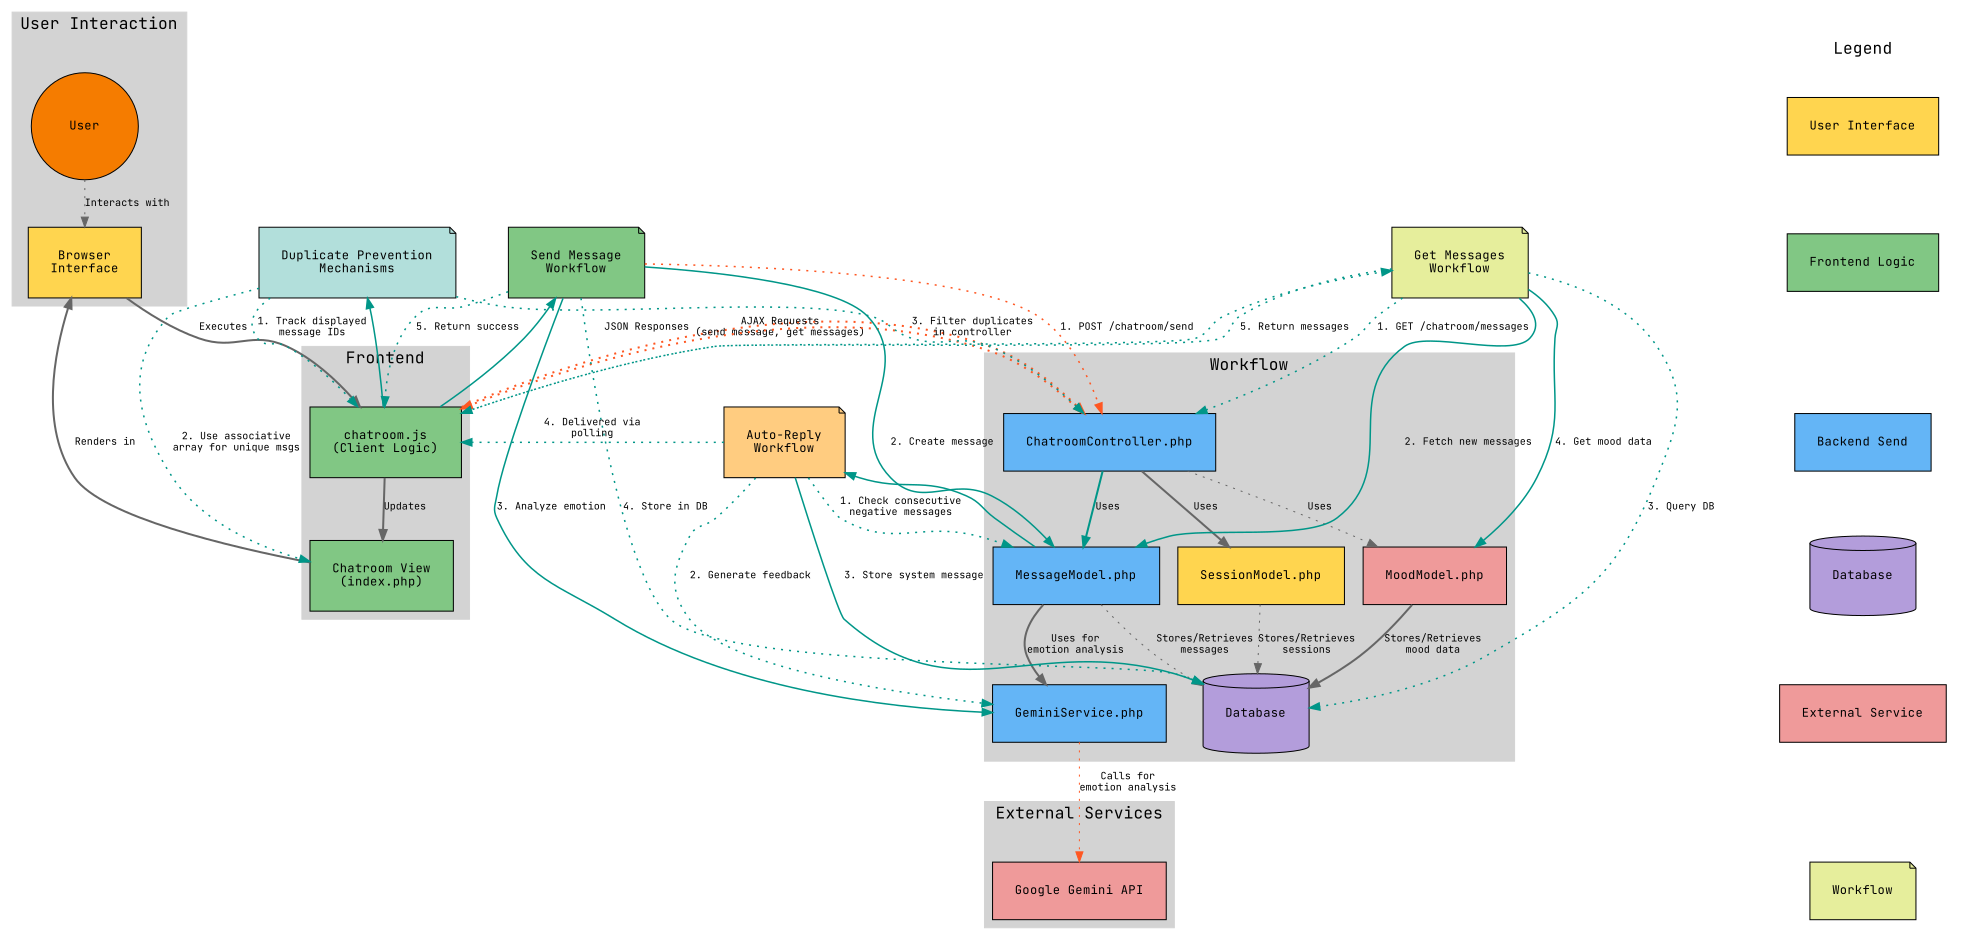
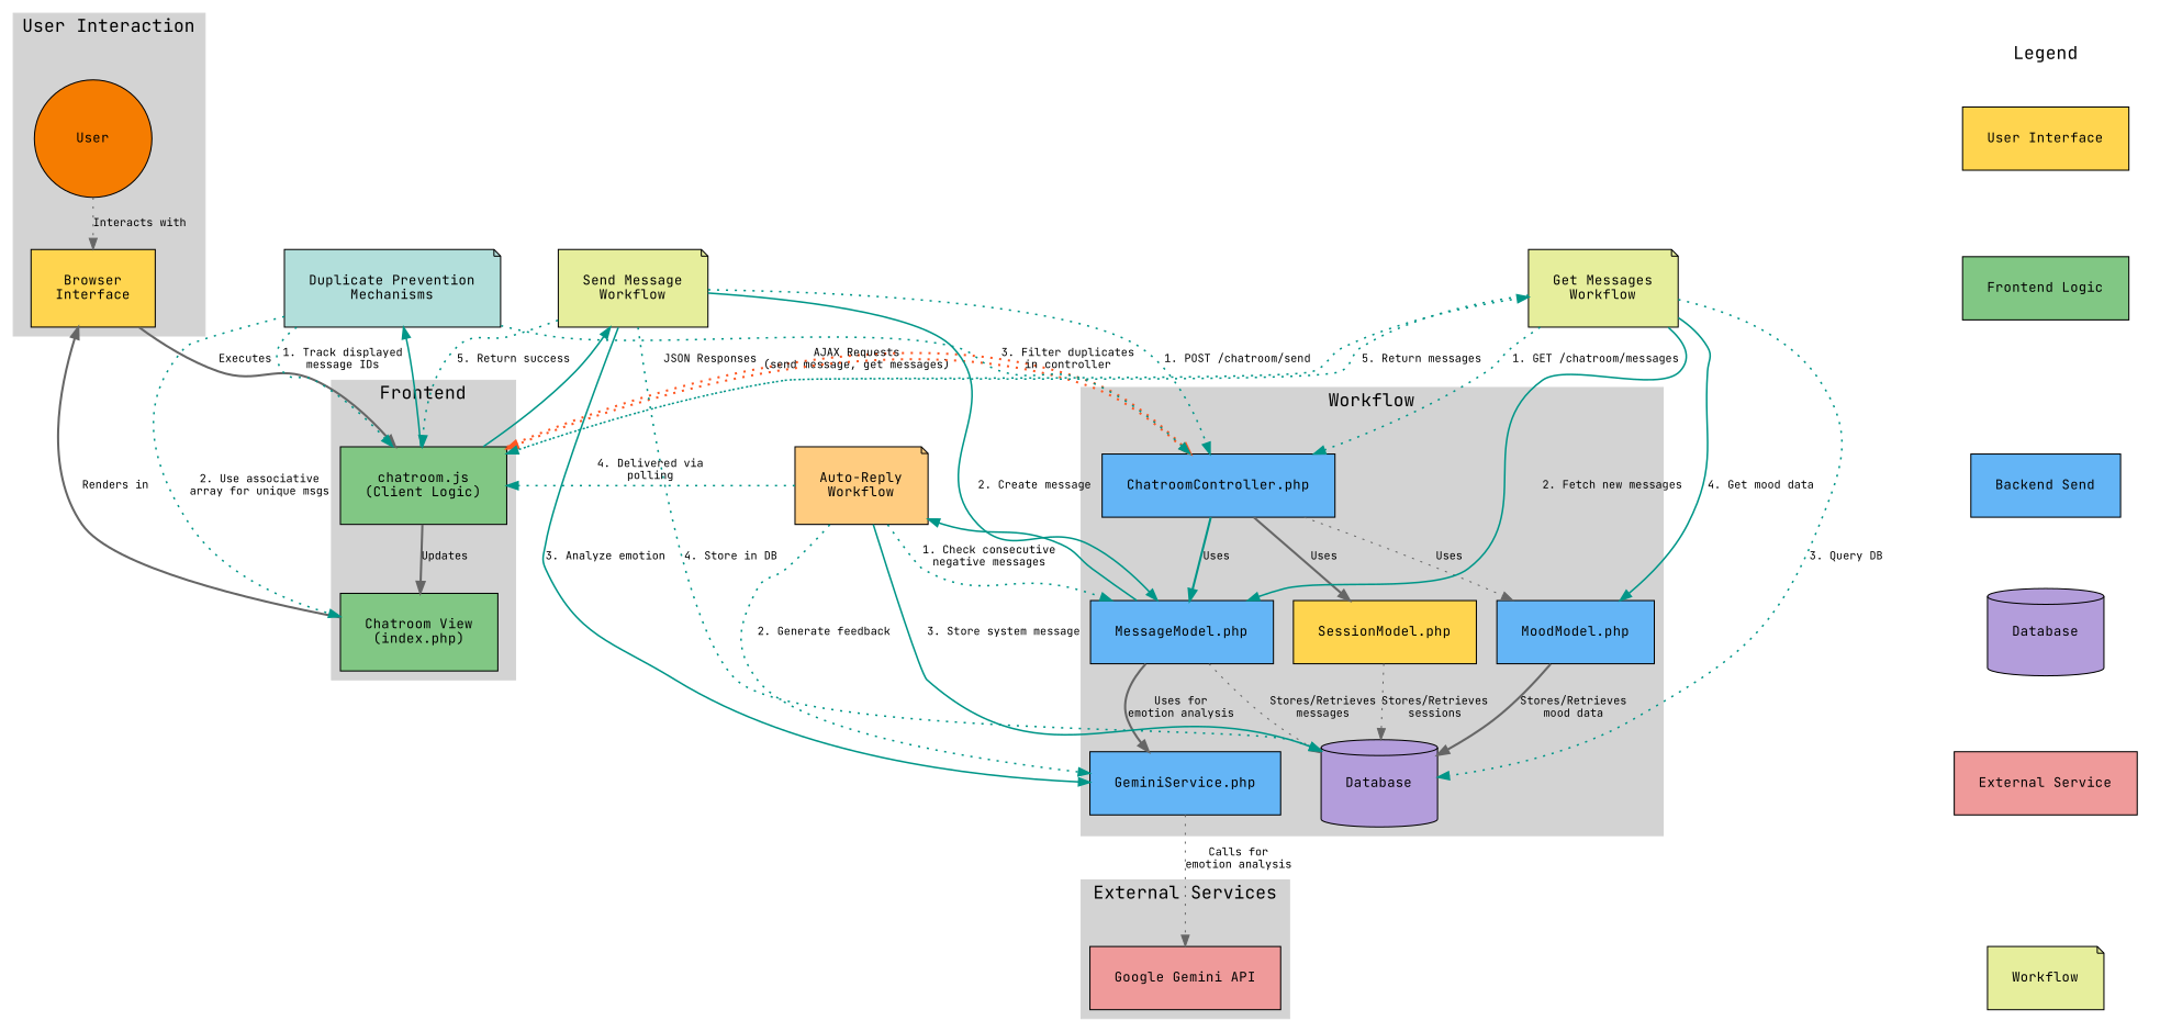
  digraph {
    bgcolor=white
    fontname="JetBrains Mono"
    fontsize=16
    rankdir=TB
    node [fillcolor="#64b5f6" fontname="JetBrains Mono" fontsize=12 margin=0.3 shape=box style=filled]
    edge [color="#009688" fontname="JetBrains Mono" fontsize=10 style=dotted penwidth=1.5]
    n1 [fillcolor="#f57c00" label=User shape=circle]
    n2 [fillcolor="#ffd54f" label="Browser\nInterface"]
    n3 [fillcolor="#81c784" label="chatroom.js\n(Client Logic)"]
    n4 [fillcolor="#81c784" label="Chatroom View\n(index.php)"]
    n5 [label="ChatroomController.php"]
    n6 [label="MessageModel.php"]
    n7 [fillcolor="#ffd54f" label="SessionModel.php"]
-   n8 [fillcolor="#ef9a9a" label="MoodModel.php"]
+   n8 [label="MoodModel.php"]
    n9 [label="GeminiService.php"]
    n10 [fillcolor="#b39ddb" label=Database shape=cylinder]
    n11 [fillcolor="#ef9a9a" label="Google Gemini API" shape=cloud]
    n12 [fillcolor="#ffd54f" label="User Interface"]
    n13 [fillcolor="#81c784" label="Frontend Logic"]
    n14 [label="Backend Send"]
    n15 [fillcolor="#b39ddb" label=Database shape=cylinder]
    n16 [fillcolor="#ef9a9a" label="External Service" shape=cloud]
    n17 [fillcolor="#e6ee9c" label=Workflow shape=note]
-   n18 [fillcolor="#81c784" label="Send Message\nWorkflow" shape=note]
+   n18 [fillcolor="#e6ee9c" label="Send Message\nWorkflow" shape=note]
    n19 [fillcolor="#e6ee9c" label="Get Messages\nWorkflow" shape=note]
    n20 [fillcolor="#b2dfdb" label="Duplicate Prevention\nMechanisms" shape=note]
    n21 [fillcolor="#ffcc80" label="Auto-Reply\nWorkflow" shape=note]
    subgraph cluster_1 {
      color=lightgrey
      label="User Interaction"
      style=filled
      n1
      n2
    }
    subgraph cluster_2 {
      color=lightgrey
      label=Frontend
      style=filled
      n3
      n4
    }
    subgraph cluster_3 {
      color=lightgrey
      label=Workflow
      style=filled
      n5
      n6
      n7
      n8
      n9
      n10
    }
    subgraph cluster_4 {
      color=lightgrey
      label="External Services"
      style=filled
      n11
    }
    subgraph cluster_5 {
      color=white
      label=Legend
      style=filled
      n12
      n13
      n14
      n15
      n16
      n17
    }
    n1 -> n2 [color="#666666" label="Interacts with" penwidth=""]
    n2 -> n3 [color="#666666" label=Executes style=bold penwidth=""]
    n3 -> n4 [color="#666666" label=Updates style=bold penwidth=""]
    n3 -> n5 [color="#ff5722" label="AJAX Requests\n(send message, get messages)" penwidth=2.0]
    n3 -> n18 [style=bold]
    n3 -> n19
    n3 -> n20 [style=bold]
    n4 -> n2 [color="#666666" label="Renders in" style=bold penwidth=""]
    n5 -> n3 [color="#ff5722" label="JSON Responses" penwidth=2.0]
    n5 -> n6 [label=Uses style=bold penwidth=""]
    n5 -> n7 [color="#666666" label=Uses style=bold penwidth=""]
    n5 -> n8 [color="#666666" label=Uses penwidth=""]
    n6 -> n9 [color="#666666" label="Uses for\nemotion analysis" style=bold penwidth=""]
    n6 -> n10 [color="#666666" label="Stores/Retrieves\nmessages" penwidth=""]
    n6 -> n21 [style=bold]
    n7 -> n10 [color="#666666" label="Stores/Retrieves\nsessions" penwidth=""]
    n8 -> n10 [color="#666666" label="Stores/Retrieves\nmood data" style=bold penwidth=""]
-   n9 -> n11 [color="#ff5722" label="Calls for\nemotion analysis" penwidth=""]
+   n9 -> n11 [color="#666666" label="Calls for\nemotion analysis" penwidth=""]
    n12 -> n13 [style=invis]
    n13 -> n14 [style=invis]
    n14 -> n15 [style=invis]
    n15 -> n16 [style=invis]
    n16 -> n17 [style=invis]
    n18 -> n3 [label="5. Return success"]
-   n18 -> n5 [color="#ff5722" label="1. POST /chatroom/send"]
+   n18 -> n5 [label="1. POST /chatroom/send"]
    n18 -> n6 [label="2. Create message" style=bold]
    n18 -> n9 [label="3. Analyze emotion" style=bold]
    n18 -> n10 [label="4. Store in DB"]
    n19 -> n3 [label="5. Return messages"]
    n19 -> n5 [label="1. GET /chatroom/messages"]
    n19 -> n6 [label="2. Fetch new messages" style=bold]
    n19 -> n8 [label="4. Get mood data" style=bold]
    n19 -> n10 [label="3. Query DB"]
    n20 -> n3 [label="1. Track displayed\nmessage IDs"]
    n20 -> n4 [label="2. Use associative\narray for unique msgs"]
    n20 -> n5 [label="3. Filter duplicates\nin controller"]
    n21 -> n3 [label="4. Delivered via\npolling"]
    n21 -> n6 [label="1. Check consecutive\nnegative messages"]
    n21 -> n9 [label="2. Generate feedback"]
    n21 -> n10 [label="3. Store system message" style=bold]
  }
